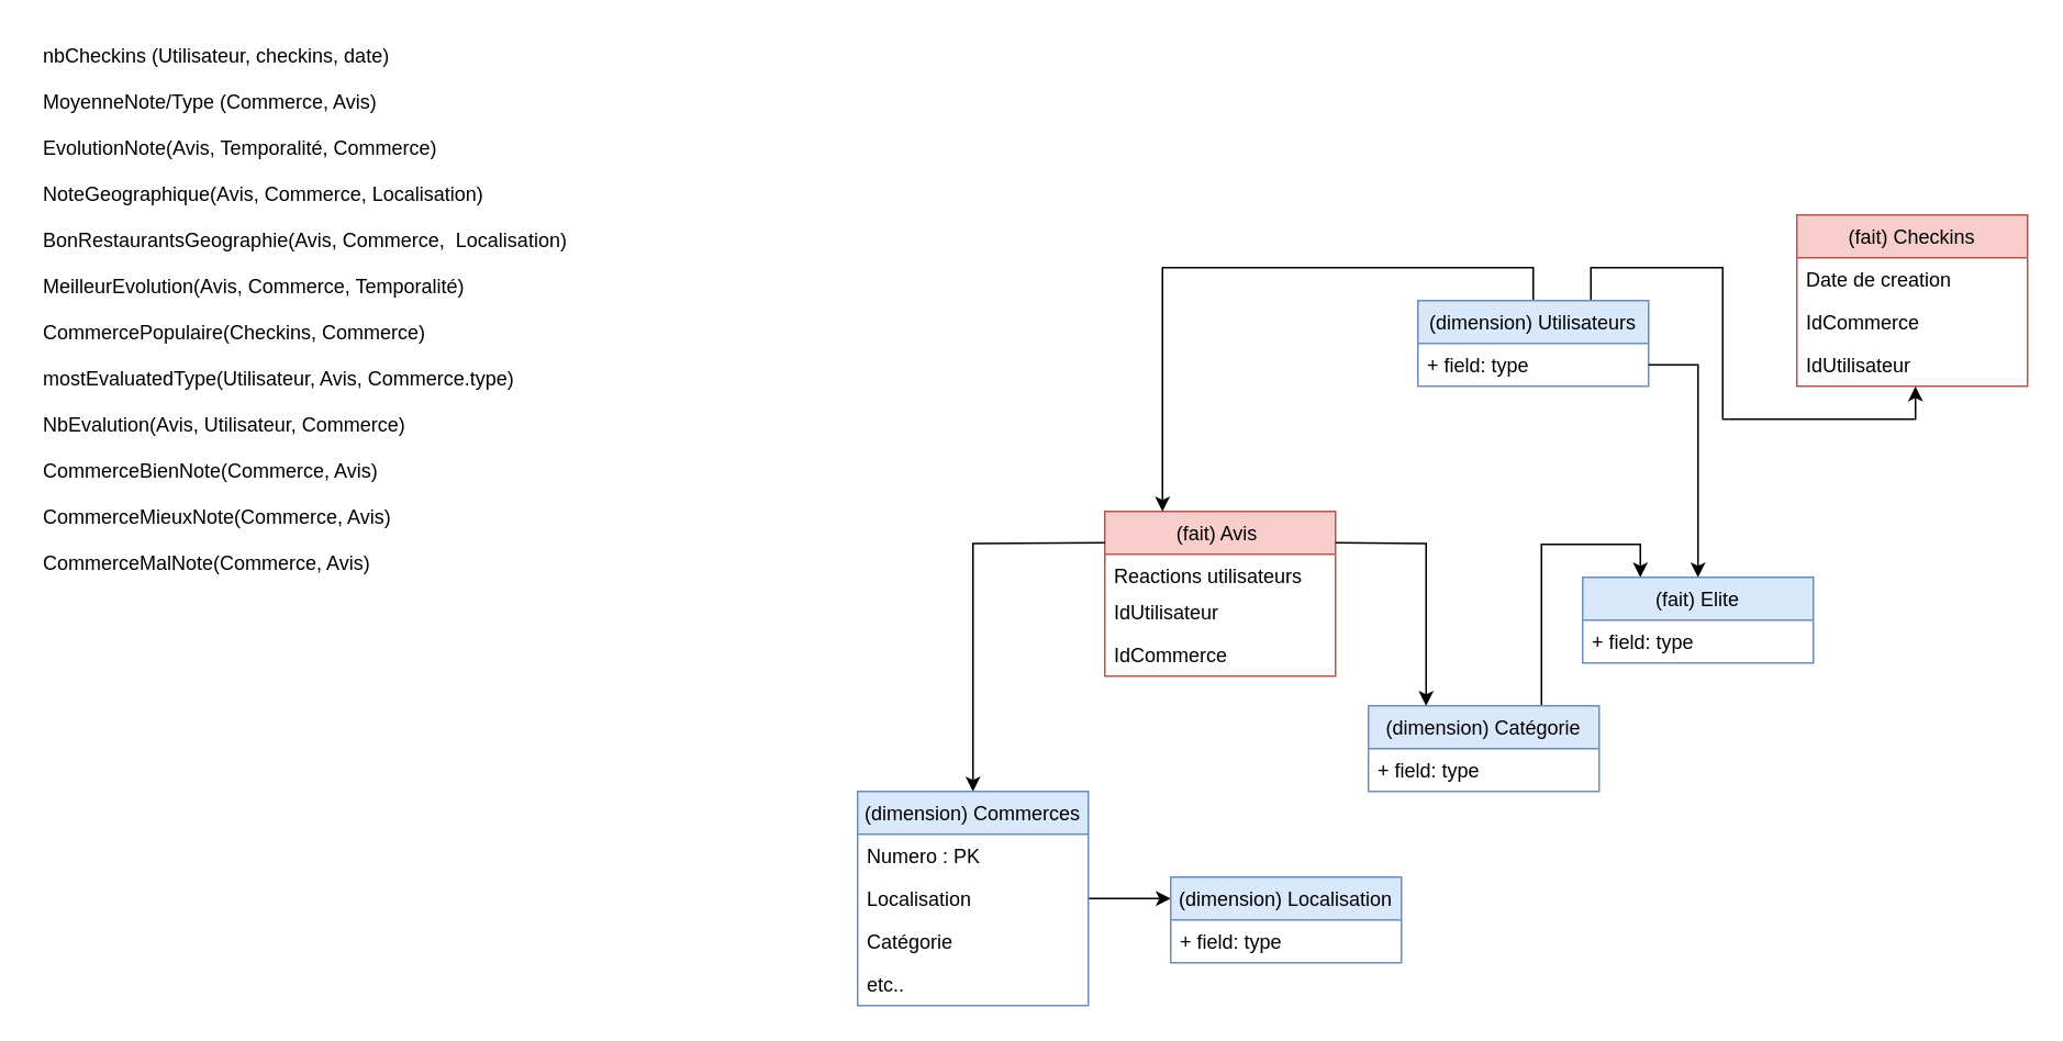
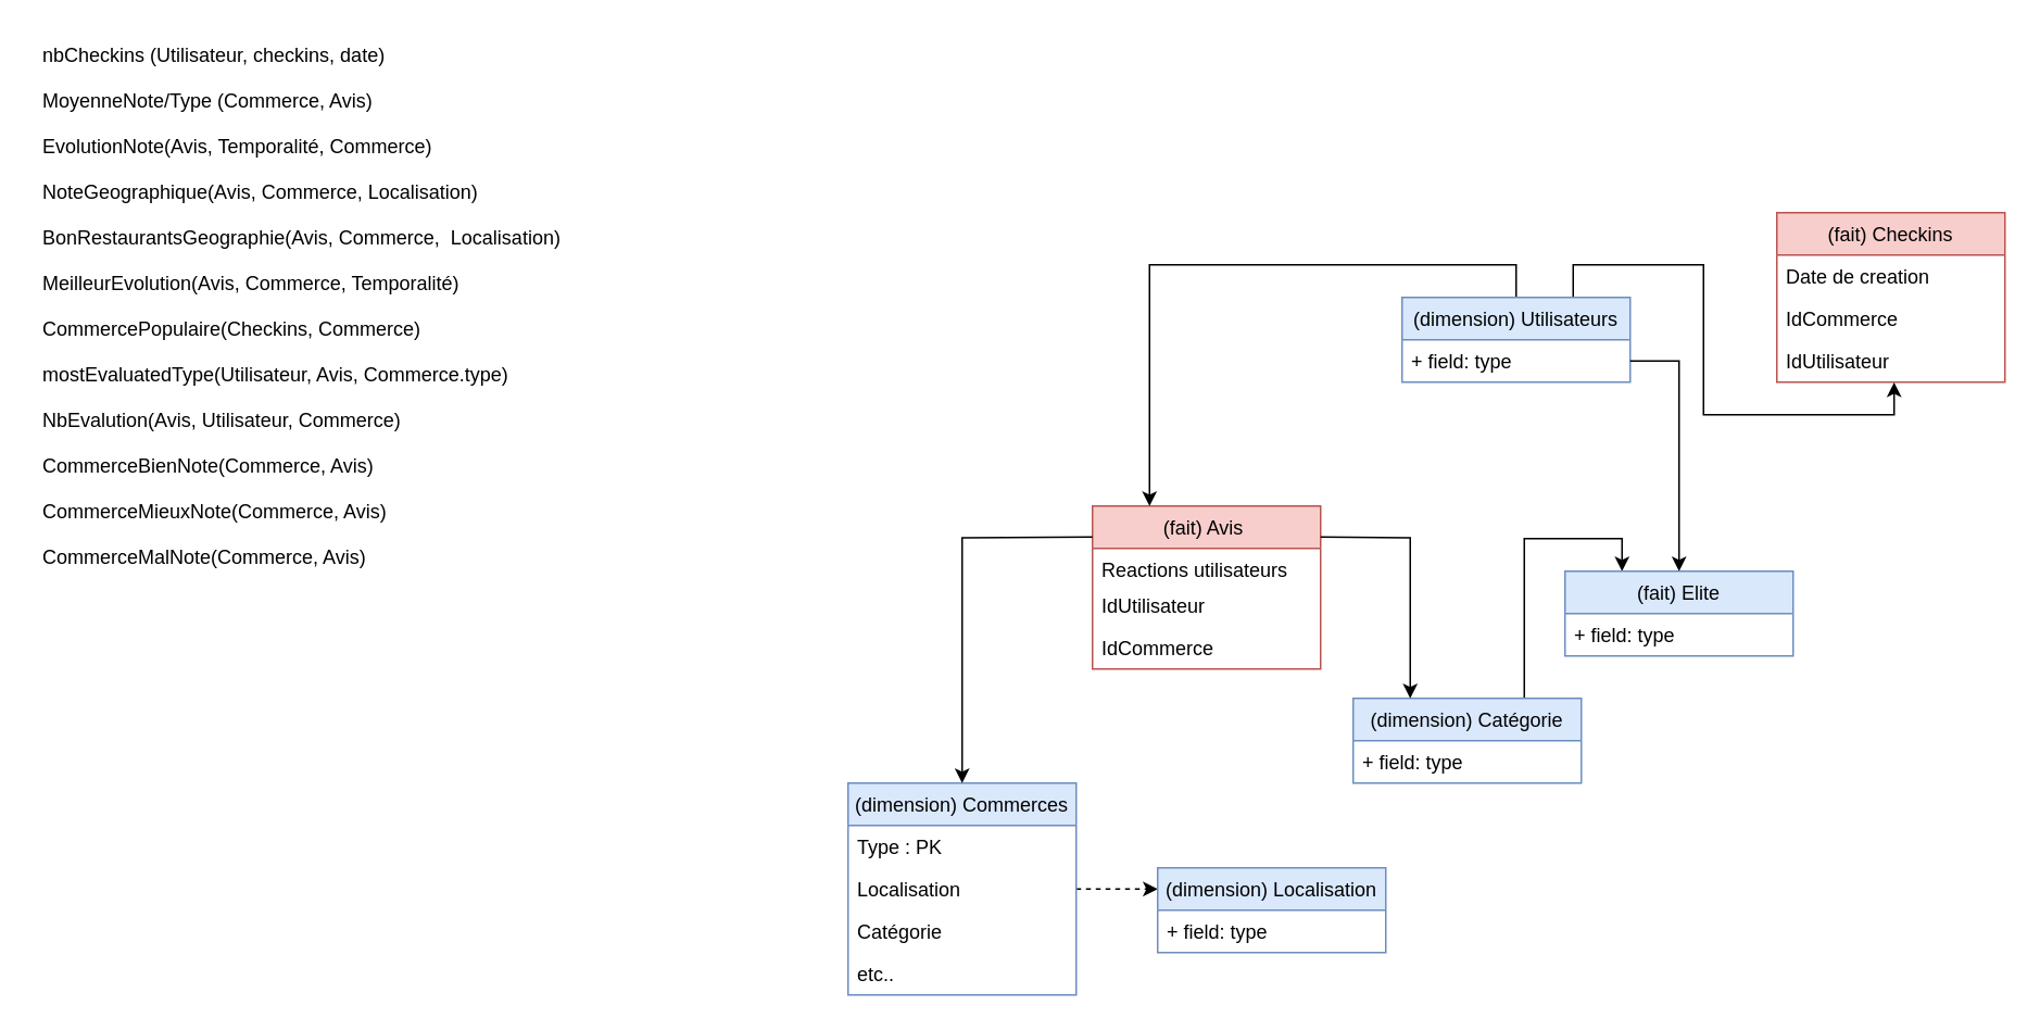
  <mxCell id="0" />
  <mxCell id="1" parent="0" />
  <mxCell id="2" value="(fait) Avis " style="swimlane;fontStyle=0;childLayout=stackLayout;horizontal=1;startSize=26;fillColor=#f8cecc;horizontalStack=0;resizeParent=1;resizeParentMax=0;resizeLast=0;collapsible=1;marginBottom=0;strokeColor=#b85450;" vertex="1" parent="1"><mxGeometry x="670" y="310" width="140" height="100" as="geometry" /></mxCell>
  <mxCell id="3" value="Reactions utilisateurs" style="text;strokeColor=none;fillColor=none;align=left;verticalAlign=top;spacingLeft=4;spacingRight=4;overflow=hidden;rotatable=0;points=[[0,0.5],[1,0.5]];portConstraint=eastwest;" vertex="1" parent="2"><mxGeometry y="26" width="140" height="22" as="geometry" /></mxCell>
  <mxCell id="4" value="IdUtilisateur" style="text;strokeColor=none;fillColor=none;align=left;verticalAlign=top;spacingLeft=4;spacingRight=4;overflow=hidden;rotatable=0;points=[[0,0.5],[1,0.5]];portConstraint=eastwest;" vertex="1" parent="2"><mxGeometry y="48" width="140" height="26" as="geometry" /></mxCell>
  <mxCell id="5" value="IdCommerce" style="text;strokeColor=none;fillColor=none;align=left;verticalAlign=top;spacingLeft=4;spacingRight=4;overflow=hidden;rotatable=0;points=[[0,0.5],[1,0.5]];portConstraint=eastwest;" vertex="1" parent="2"><mxGeometry y="74" width="140" height="26" as="geometry" /></mxCell>
  <mxCell id="6" value="(fait) Checkins" style="swimlane;fontStyle=0;childLayout=stackLayout;horizontal=1;startSize=26;fillColor=#f8cecc;horizontalStack=0;resizeParent=1;resizeParentMax=0;resizeLast=0;collapsible=1;marginBottom=0;strokeColor=#b85450;" vertex="1" parent="1"><mxGeometry x="1090" y="130" width="140" height="104" as="geometry" /></mxCell>
  <mxCell id="7" value="Date de creation" style="text;strokeColor=none;fillColor=none;align=left;verticalAlign=top;spacingLeft=4;spacingRight=4;overflow=hidden;rotatable=0;points=[[0,0.5],[1,0.5]];portConstraint=eastwest;" vertex="1" parent="6"><mxGeometry y="26" width="140" height="26" as="geometry" /></mxCell>
  <mxCell id="8" value="IdCommerce" style="text;strokeColor=none;fillColor=none;align=left;verticalAlign=top;spacingLeft=4;spacingRight=4;overflow=hidden;rotatable=0;points=[[0,0.5],[1,0.5]];portConstraint=eastwest;" vertex="1" parent="6"><mxGeometry y="52" width="140" height="26" as="geometry" /></mxCell>
  <mxCell id="9" value="IdUtilisateur" style="text;strokeColor=none;fillColor=none;align=left;verticalAlign=top;spacingLeft=4;spacingRight=4;overflow=hidden;rotatable=0;points=[[0,0.5],[1,0.5]];portConstraint=eastwest;" vertex="1" parent="6"><mxGeometry y="78" width="140" height="26" as="geometry" /></mxCell>
- <mxCell id="10" style="edgeStyle=orthogonalEdgeStyle;rounded=0;orthogonalLoop=1;jettySize=auto;html=1;entryX=0;entryY=0.25;entryDx=0;entryDy=0;" edge="1" parent="1" source="11" target="16"><mxGeometry relative="1" as="geometry" /></mxCell>
+ <mxCell id="10" style="edgeStyle=orthogonalEdgeStyle;rounded=0;orthogonalLoop=1;jettySize=auto;html=1;entryX=0;entryY=0.25;entryDx=0;entryDy=0;dashed=1;" edge="1" parent="1" source="11" target="16"><mxGeometry relative="1" as="geometry" /></mxCell>
  <mxCell id="11" value="(dimension) Commerces" style="swimlane;fontStyle=0;childLayout=stackLayout;horizontal=1;startSize=26;fillColor=#dae8fc;horizontalStack=0;resizeParent=1;resizeParentMax=0;resizeLast=0;collapsible=1;marginBottom=0;strokeColor=#6c8ebf;" vertex="1" parent="1"><mxGeometry y="480" width="140" height="130" as="geometry" x="520" /></mxCell>
- <mxCell id="12" value="Numero : PK" style="text;strokeColor=none;fillColor=none;align=left;verticalAlign=top;spacingLeft=4;spacingRight=4;overflow=hidden;rotatable=0;points=[[0,0.5],[1,0.5]];portConstraint=eastwest;" vertex="1" parent="11"><mxGeometry y="26" width="140" height="26" as="geometry" /></mxCell>
+ <mxCell id="12" value="Type : PK" style="text;strokeColor=none;fillColor=none;align=left;verticalAlign=top;spacingLeft=4;spacingRight=4;overflow=hidden;rotatable=0;points=[[0,0.5],[1,0.5]];portConstraint=eastwest;" vertex="1" parent="11"><mxGeometry y="26" width="140" height="26" as="geometry" /></mxCell>
  <mxCell id="13" value="Localisation&#10;" style="text;strokeColor=none;fillColor=none;align=left;verticalAlign=top;spacingLeft=4;spacingRight=4;overflow=hidden;rotatable=0;points=[[0,0.5],[1,0.5]];portConstraint=eastwest;" vertex="1" parent="11"><mxGeometry y="52" width="140" height="26" as="geometry" /></mxCell>
  <mxCell id="14" value="Catégorie" style="text;strokeColor=none;fillColor=none;align=left;verticalAlign=top;spacingLeft=4;spacingRight=4;overflow=hidden;rotatable=0;points=[[0,0.5],[1,0.5]];portConstraint=eastwest;" vertex="1" parent="11"><mxGeometry y="78" width="140" height="26" as="geometry" /></mxCell>
  <mxCell id="15" value="etc.." style="text;strokeColor=none;fillColor=none;align=left;verticalAlign=top;spacingLeft=4;spacingRight=4;overflow=hidden;rotatable=0;points=[[0,0.5],[1,0.5]];portConstraint=eastwest;" vertex="1" parent="11"><mxGeometry y="104" width="140" height="26" as="geometry" /></mxCell>
  <mxCell id="16" value="(dimension) Localisation" style="swimlane;fontStyle=0;childLayout=stackLayout;horizontal=1;startSize=26;fillColor=#dae8fc;horizontalStack=0;resizeParent=1;resizeParentMax=0;resizeLast=0;collapsible=1;marginBottom=0;strokeColor=#6c8ebf;" vertex="1" parent="1"><mxGeometry x="710" y="532" width="140" height="52" as="geometry" /></mxCell>
  <mxCell id="17" value="+ field: type" style="text;strokeColor=none;fillColor=none;align=left;verticalAlign=top;spacingLeft=4;spacingRight=4;overflow=hidden;rotatable=0;points=[[0,0.5],[1,0.5]];portConstraint=eastwest;" vertex="1" parent="16"><mxGeometry y="26" width="140" height="26" as="geometry" /></mxCell>
  <mxCell id="18" style="edgeStyle=orthogonalEdgeStyle;rounded=0;orthogonalLoop=1;jettySize=auto;html=1;exitX=0.75;exitY=0;exitDx=0;exitDy=0;entryX=0.25;entryY=0;entryDx=0;entryDy=0;" edge="1" parent="1" source="19" target="25"><mxGeometry relative="1" as="geometry" /></mxCell>
  <mxCell id="19" value="(dimension) Catégorie" style="swimlane;fontStyle=0;childLayout=stackLayout;horizontal=1;startSize=26;fillColor=#dae8fc;horizontalStack=0;resizeParent=1;resizeParentMax=0;resizeLast=0;collapsible=1;marginBottom=0;strokeColor=#6c8ebf;" vertex="1" parent="1"><mxGeometry x="830" y="428" width="140" height="52" as="geometry" /></mxCell>
  <mxCell id="20" value="+ field: type" style="text;strokeColor=none;fillColor=none;align=left;verticalAlign=top;spacingLeft=4;spacingRight=4;overflow=hidden;rotatable=0;points=[[0,0.5],[1,0.5]];portConstraint=eastwest;" vertex="1" parent="19"><mxGeometry y="26" width="140" height="26" as="geometry" /></mxCell>
  <mxCell id="21" style="edgeStyle=orthogonalEdgeStyle;rounded=0;orthogonalLoop=1;jettySize=auto;html=1;exitX=0.5;exitY=0;exitDx=0;exitDy=0;entryX=0.25;entryY=0;entryDx=0;entryDy=0;" edge="1" parent="1" source="23" target="2"><mxGeometry relative="1" as="geometry" /></mxCell>
  <mxCell id="22" style="edgeStyle=orthogonalEdgeStyle;rounded=0;orthogonalLoop=1;jettySize=auto;html=1;exitX=0.75;exitY=0;exitDx=0;exitDy=0;entryX=0.514;entryY=1.006;entryDx=0;entryDy=0;entryPerimeter=0;" edge="1" parent="1" source="23" target="9"><mxGeometry relative="1" as="geometry" /></mxCell>
  <mxCell id="23" value="(dimension) Utilisateurs" style="swimlane;fontStyle=0;childLayout=stackLayout;horizontal=1;startSize=26;fillColor=#dae8fc;horizontalStack=0;resizeParent=1;resizeParentMax=0;resizeLast=0;collapsible=1;marginBottom=0;strokeColor=#6c8ebf;" vertex="1" parent="1"><mxGeometry x="860" y="182" width="140" height="52" as="geometry" /></mxCell>
  <mxCell id="24" value="+ field: type" style="text;strokeColor=none;fillColor=none;align=left;verticalAlign=top;spacingLeft=4;spacingRight=4;overflow=hidden;rotatable=0;points=[[0,0.5],[1,0.5]];portConstraint=eastwest;" vertex="1" parent="23"><mxGeometry y="26" width="140" height="26" as="geometry" /></mxCell>
  <mxCell id="25" value="(fait) Elite" style="swimlane;fontStyle=0;childLayout=stackLayout;horizontal=1;startSize=26;fillColor=#dae8fc;horizontalStack=0;resizeParent=1;resizeParentMax=0;resizeLast=0;collapsible=1;marginBottom=0;strokeColor=#6c8ebf;" vertex="1" parent="1"><mxGeometry x="960" y="350" width="140" height="52" as="geometry" /></mxCell>
  <mxCell id="26" value="+ field: type" style="text;strokeColor=none;fillColor=none;align=left;verticalAlign=top;spacingLeft=4;spacingRight=4;overflow=hidden;rotatable=0;points=[[0,0.5],[1,0.5]];portConstraint=eastwest;" vertex="1" parent="25"><mxGeometry y="26" width="140" height="26" as="geometry" /></mxCell>
  <mxCell id="27" style="edgeStyle=orthogonalEdgeStyle;rounded=0;orthogonalLoop=1;jettySize=auto;html=1;exitX=0;exitY=0.5;exitDx=0;exitDy=0;entryX=0.5;entryY=0;entryDx=0;entryDy=0;" edge="1" parent="1" target="11"><mxGeometry relative="1" as="geometry"><mxPoint x="670" y="329" as="sourcePoint" /></mxGeometry></mxCell>
  <mxCell id="28" style="edgeStyle=orthogonalEdgeStyle;rounded=0;orthogonalLoop=1;jettySize=auto;html=1;exitX=1;exitY=0.5;exitDx=0;exitDy=0;entryX=0.25;entryY=0;entryDx=0;entryDy=0;" edge="1" parent="1" target="19"><mxGeometry relative="1" as="geometry"><mxPoint x="810" y="329" as="sourcePoint" /></mxGeometry></mxCell>
  <mxCell id="29" value="nbCheckins (Utilisateur, checkins, date)&#10;&#10;MoyenneNote/Type (Commerce, Avis)&#10;&#10;EvolutionNote(Avis, Temporalité, Commerce)&#10;&#10;NoteGeographique(Avis, Commerce, Localisation)&#10;&#10;BonRestaurantsGeographie(Avis, Commerce,  Localisation)&#10;&#10;MeilleurEvolution(Avis, Commerce, Temporalité)&#10;&#10;CommercePopulaire(Checkins, Commerce)&#10;&#10;mostEvaluatedType(Utilisateur, Avis, Commerce.type)&#10;&#10;NbEvalution(Avis, Utilisateur, Commerce)&#10;&#10;CommerceBienNote(Commerce, Avis)&#10;&#10;CommerceMieuxNote(Commerce, Avis)&#10;&#10;CommerceMalNote(Commerce, Avis)" style="text;strokeColor=none;fillColor=none;align=left;verticalAlign=top;spacingLeft=4;spacingRight=4;overflow=hidden;rotatable=0;points=[[0,0.5],[1,0.5]];portConstraint=eastwest;" vertex="1" parent="1"><mxGeometry x="20" y="20" width="330" height="370" as="geometry" /></mxCell>
  <mxCell id="30" style="edgeStyle=orthogonalEdgeStyle;rounded=0;orthogonalLoop=1;jettySize=auto;html=1;exitX=1;exitY=0.5;exitDx=0;exitDy=0;entryX=0.5;entryY=0;entryDx=0;entryDy=0;" edge="1" parent="1" source="24" target="25"><mxGeometry relative="1" as="geometry" /></mxCell>
